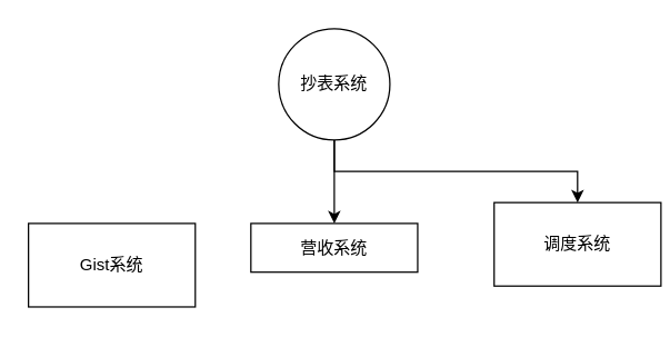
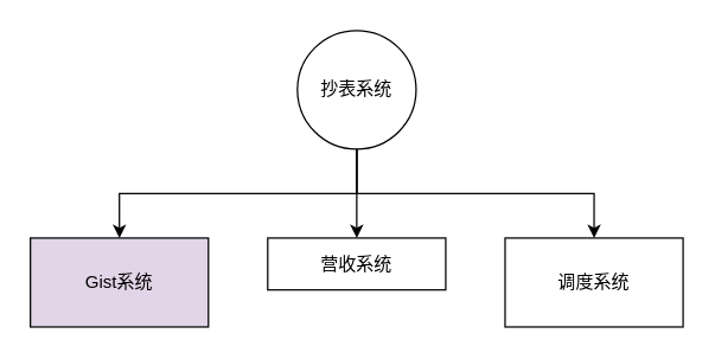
  <mxCell id="0" />
  <mxCell id="1" parent="0" />
  <mxCell id="2" value="" style="edgeStyle=orthogonalEdgeStyle;rounded=0;orthogonalLoop=1;jettySize=auto;html=1;" edge="1" parent="1" source="5" target="6"><mxGeometry relative="1" as="geometry" /></mxCell>
+ <mxCell id="3" style="edgeStyle=orthogonalEdgeStyle;rounded=0;orthogonalLoop=1;jettySize=auto;html=1;exitX=0.5;exitY=1;exitDx=0;exitDy=0;entryX=0.5;entryY=0;entryDx=0;entryDy=0;" edge="1" parent="1" source="5" target="7"><mxGeometry relative="1" as="geometry"><mxPoint x="80" y="150" as="targetPoint" /></mxGeometry></mxCell>
  <mxCell id="4" style="edgeStyle=orthogonalEdgeStyle;rounded=0;orthogonalLoop=1;jettySize=auto;html=1;exitX=0.5;exitY=1;exitDx=0;exitDy=0;entryX=0.5;entryY=0;entryDx=0;entryDy=0;" edge="1" parent="1" source="5" target="8"><mxGeometry relative="1" as="geometry" /></mxCell>
  <mxCell id="5" value="抄表系统" style="ellipse;whiteSpace=wrap;html=1;aspect=fixed;" vertex="1" parent="1"><mxGeometry x="200" y="20" width="80" height="80" as="geometry" /></mxCell>
  <mxCell id="6" value="营收系统" style="rounded=0;whiteSpace=wrap;html=1;" vertex="1" parent="1"><mxGeometry x="180" y="160" width="120" height="35" as="geometry" /></mxCell>
- <mxCell id="7" value="Gist系统" style="rounded=0;whiteSpace=wrap;html=1;" vertex="1" parent="1"><mxGeometry x="20" y="160" width="120" height="60" as="geometry" /></mxCell>
- <mxCell id="8" value="调度系统" style="rounded=0;whiteSpace=wrap;html=1;" vertex="1" parent="1"><mxGeometry x="355" y="145" width="120" height="60" as="geometry" /></mxCell>
+ <mxCell id="7" value="Gist系统" style="rounded=0;whiteSpace=wrap;html=1;fillColor=#e1d5e7;" vertex="1" parent="1"><mxGeometry x="20" y="160" width="120" height="60" as="geometry" /></mxCell>
+ <mxCell id="8" value="调度系统" style="rounded=0;whiteSpace=wrap;html=1;" vertex="1" parent="1"><mxGeometry x="340" y="160" width="120" height="60" as="geometry" /></mxCell>
